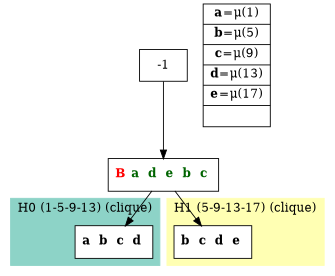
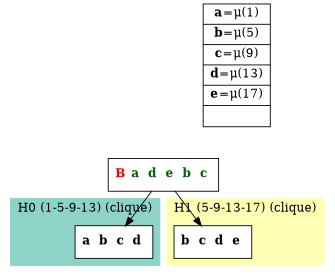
  digraph {
    node [shape=record]
    n1 [fillcolor=white label=<{ <b>a </b> <b>b </b> <b>c </b> <b>d </b>}> style=filled]
    n2 [fillcolor=white label=<{ <b>b </b> <b>c </b> <b>d </b> <b>e </b>}> style=filled]
    n3 [label=<{  <FONT COLOR="RED"><b>B</b></FONT> <b><FONT COLOR="DARKGREEN">a </FONT></b> <b><FONT COLOR="DARKGREEN">d </FONT></b> <b><FONT COLOR="DARKGREEN">e </FONT></b> <b><FONT COLOR="DARKGREEN">b </FONT></b> <b><FONT COLOR="DARKGREEN">c </FONT></b>}>]
-   -1 [shape=box]
    n5 [label=<{<b>a</b>=&#956;(1) | <b>b</b>=&#956;(5) | <b>c</b>=&#956;(9) | <b>d</b>=&#956;(13) | <b>e</b>=&#956;(17) | }>]
    subgraph cluster_1 {
      color="#8DD3C7"
      label="H0 (1-5-9-13) (clique)"
      labeljust=l
      style=filled
      n1
    }
    subgraph cluster_2 {
      color="#FFFFB3"
      label="H1 (5-9-13-17) (clique)"
      labeljust=l
      style=filled
      n2
    }
    n3 -> n1
    n3 -> n2
-   -1 -> n3
  }
